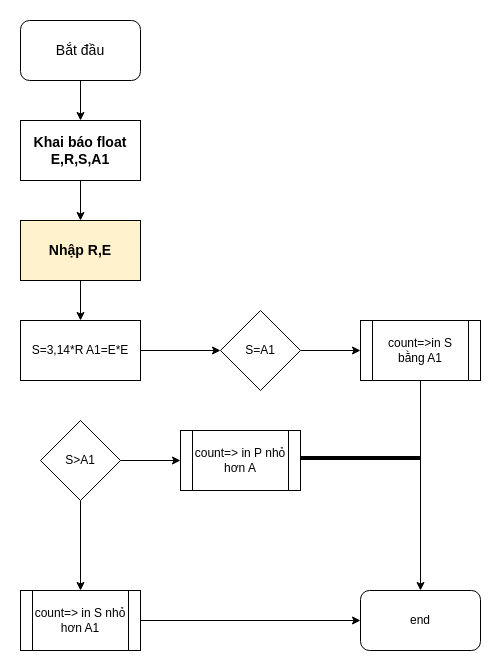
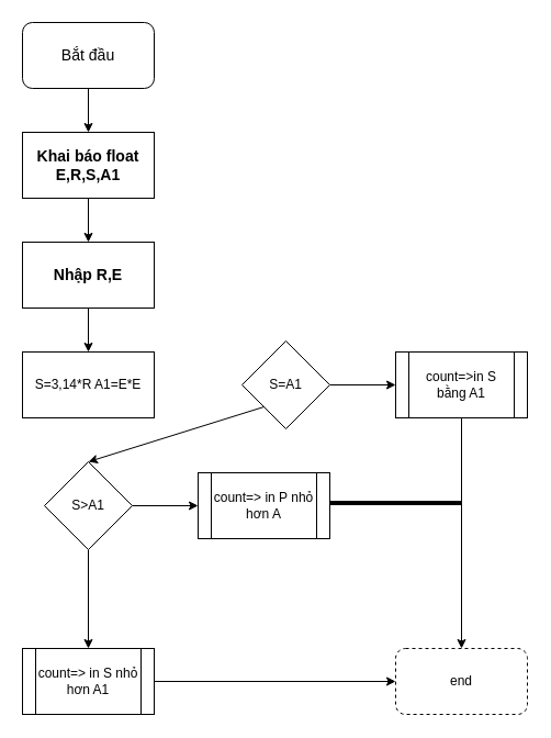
  <mxCell id="0" />
  <mxCell id="1" parent="0" />
  <mxCell id="2" value="" style="edgeStyle=none;html=1;" edge="1" parent="1" target="6"><mxGeometry relative="1" as="geometry"><mxPoint x="80" y="80" as="sourcePoint" /></mxGeometry></mxCell>
- <mxCell id="3" value="" style="edgeStyle=none;html=1;" edge="1" parent="1" source="4" target="12"><mxGeometry relative="1" as="geometry" /></mxCell>
  <mxCell id="4" value="S=3,14*R A1=E*E" style="rounded=0;whiteSpace=wrap;html=1;" vertex="1" parent="1"><mxGeometry x="20" y="320" width="120" height="60" as="geometry" /></mxCell>
  <mxCell id="5" value="" style="edgeStyle=none;html=1;" edge="1" parent="1" source="6" target="8"><mxGeometry relative="1" as="geometry" /></mxCell>
  <mxCell id="6" value="&lt;h3&gt;Khai báo float E,R,S,A1&lt;/h3&gt;" style="rounded=0;whiteSpace=wrap;html=1;" vertex="1" parent="1"><mxGeometry x="20" y="120" width="120" height="60" as="geometry" /></mxCell>
  <mxCell id="7" value="" style="edgeStyle=none;html=1;" edge="1" parent="1" source="8" target="4"><mxGeometry relative="1" as="geometry" /></mxCell>
- <mxCell id="8" value="&lt;h3&gt;Nhập R,E&lt;/h3&gt;" style="rounded=0;whiteSpace=wrap;html=1;fillColor=#fff2cc;" vertex="1" parent="1"><mxGeometry x="20" y="220" width="120" height="60" as="geometry" /></mxCell>
+ <mxCell id="8" value="&lt;h3&gt;Nhập R,E&lt;/h3&gt;" style="rounded=0;whiteSpace=wrap;html=1;" vertex="1" parent="1"><mxGeometry x="20" y="220" width="120" height="60" as="geometry" /></mxCell>
  <mxCell id="9" value="&lt;h3&gt;&lt;span style=&quot;font-weight: 400;&quot;&gt;Bắt đầu&lt;/span&gt;&lt;/h3&gt;" style="rounded=1;whiteSpace=wrap;html=1;" vertex="1" parent="1"><mxGeometry x="20" y="20" width="120" height="60" as="geometry" /></mxCell>
  <mxCell id="10" value="" style="edgeStyle=none;html=1;" edge="1" parent="1" source="12" target="14"><mxGeometry relative="1" as="geometry" /></mxCell>
+ <mxCell id="11" style="edgeStyle=none;html=1;exitX=0;exitY=1;exitDx=0;exitDy=0;entryX=0.5;entryY=0;entryDx=0;entryDy=0;" edge="1" parent="1" source="12" target="17"><mxGeometry relative="1" as="geometry"><mxPoint x="80" y="440" as="targetPoint" /></mxGeometry></mxCell>
  <mxCell id="12" value="S=A1" style="rhombus;whiteSpace=wrap;html=1;" vertex="1" parent="1"><mxGeometry x="220" y="310" width="80" height="80" as="geometry" /></mxCell>
  <mxCell id="13" value="" style="edgeStyle=none;html=1;entryX=0.5;entryY=0;entryDx=0;entryDy=0;" edge="1" parent="1" source="14" target="21"><mxGeometry relative="1" as="geometry"><mxPoint x="420" y="460" as="targetPoint" /></mxGeometry></mxCell>
  <mxCell id="14" value="count=&amp;gt;in S bằng A1" style="shape=process;whiteSpace=wrap;html=1;backgroundOutline=1;" vertex="1" parent="1"><mxGeometry x="360" y="320" width="120" height="60" as="geometry" /></mxCell>
  <mxCell id="15" value="" style="edgeStyle=none;html=1;" edge="1" parent="1" source="17" target="18"><mxGeometry relative="1" as="geometry" /></mxCell>
  <mxCell id="16" value="" style="edgeStyle=none;html=1;" edge="1" parent="1" source="17" target="20"><mxGeometry relative="1" as="geometry" /></mxCell>
  <mxCell id="17" value="S&amp;gt;A1" style="rhombus;whiteSpace=wrap;html=1;" vertex="1" parent="1"><mxGeometry x="40" y="420" width="80" height="80" as="geometry" /></mxCell>
  <mxCell id="18" value="count=&amp;gt; in P nhỏ hơn A" style="shape=process;whiteSpace=wrap;html=1;backgroundOutline=1;" vertex="1" parent="1"><mxGeometry x="180" y="430" width="120" height="60" as="geometry" /></mxCell>
  <mxCell id="19" value="" style="edgeStyle=none;html=1;" edge="1" parent="1" source="20" target="21"><mxGeometry relative="1" as="geometry" /></mxCell>
  <mxCell id="20" value="count=&amp;gt; in S nhỏ hơn A1" style="shape=process;whiteSpace=wrap;html=1;backgroundOutline=1;" vertex="1" parent="1"><mxGeometry x="20" y="590" width="120" height="60" as="geometry" /></mxCell>
- <mxCell id="21" value="end" style="rounded=1;whiteSpace=wrap;html=1;" vertex="1" parent="1"><mxGeometry x="360" y="590" width="120" height="60" as="geometry" /></mxCell>
+ <mxCell id="21" value="end" style="rounded=1;whiteSpace=wrap;html=1;dashed=1;" vertex="1" parent="1"><mxGeometry x="360" y="590" width="120" height="60" as="geometry" /></mxCell>
  <mxCell id="22" value="" style="line;strokeWidth=4;html=1;perimeter=backbonePerimeter;points=[];outlineConnect=0;" vertex="1" parent="1"><mxGeometry x="300" y="455" width="120" height="5" as="geometry" /></mxCell>
